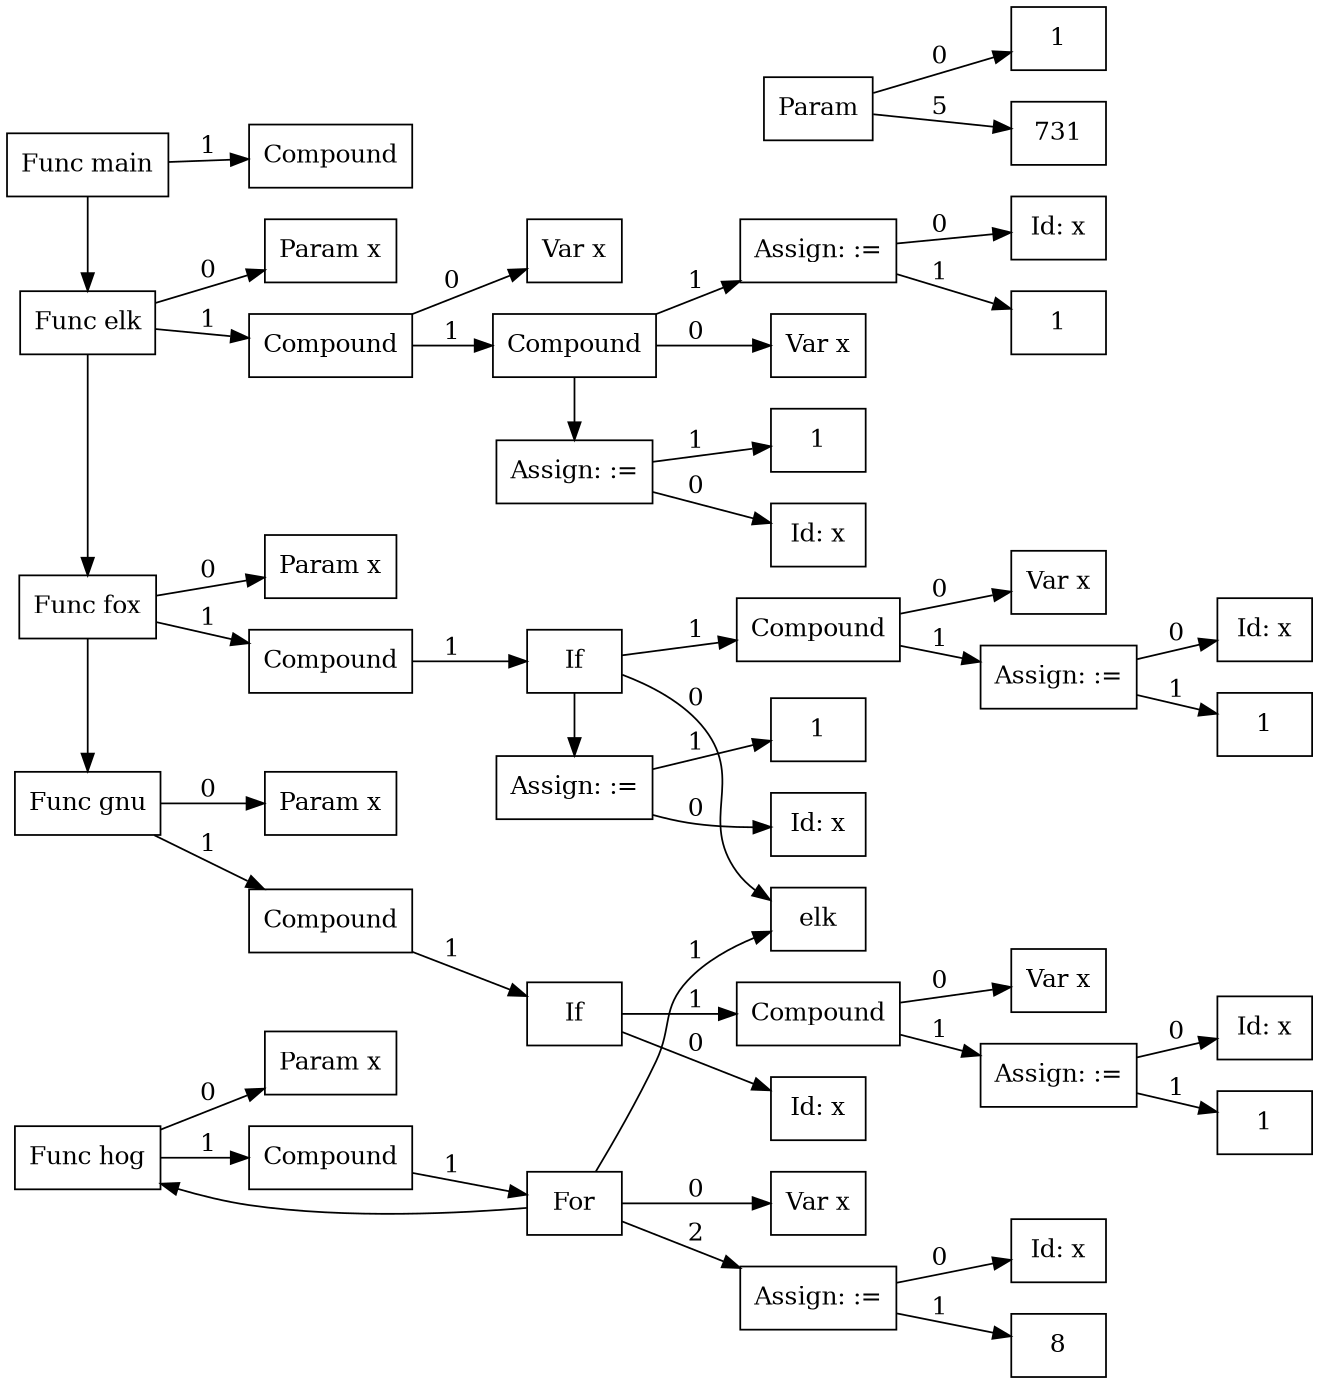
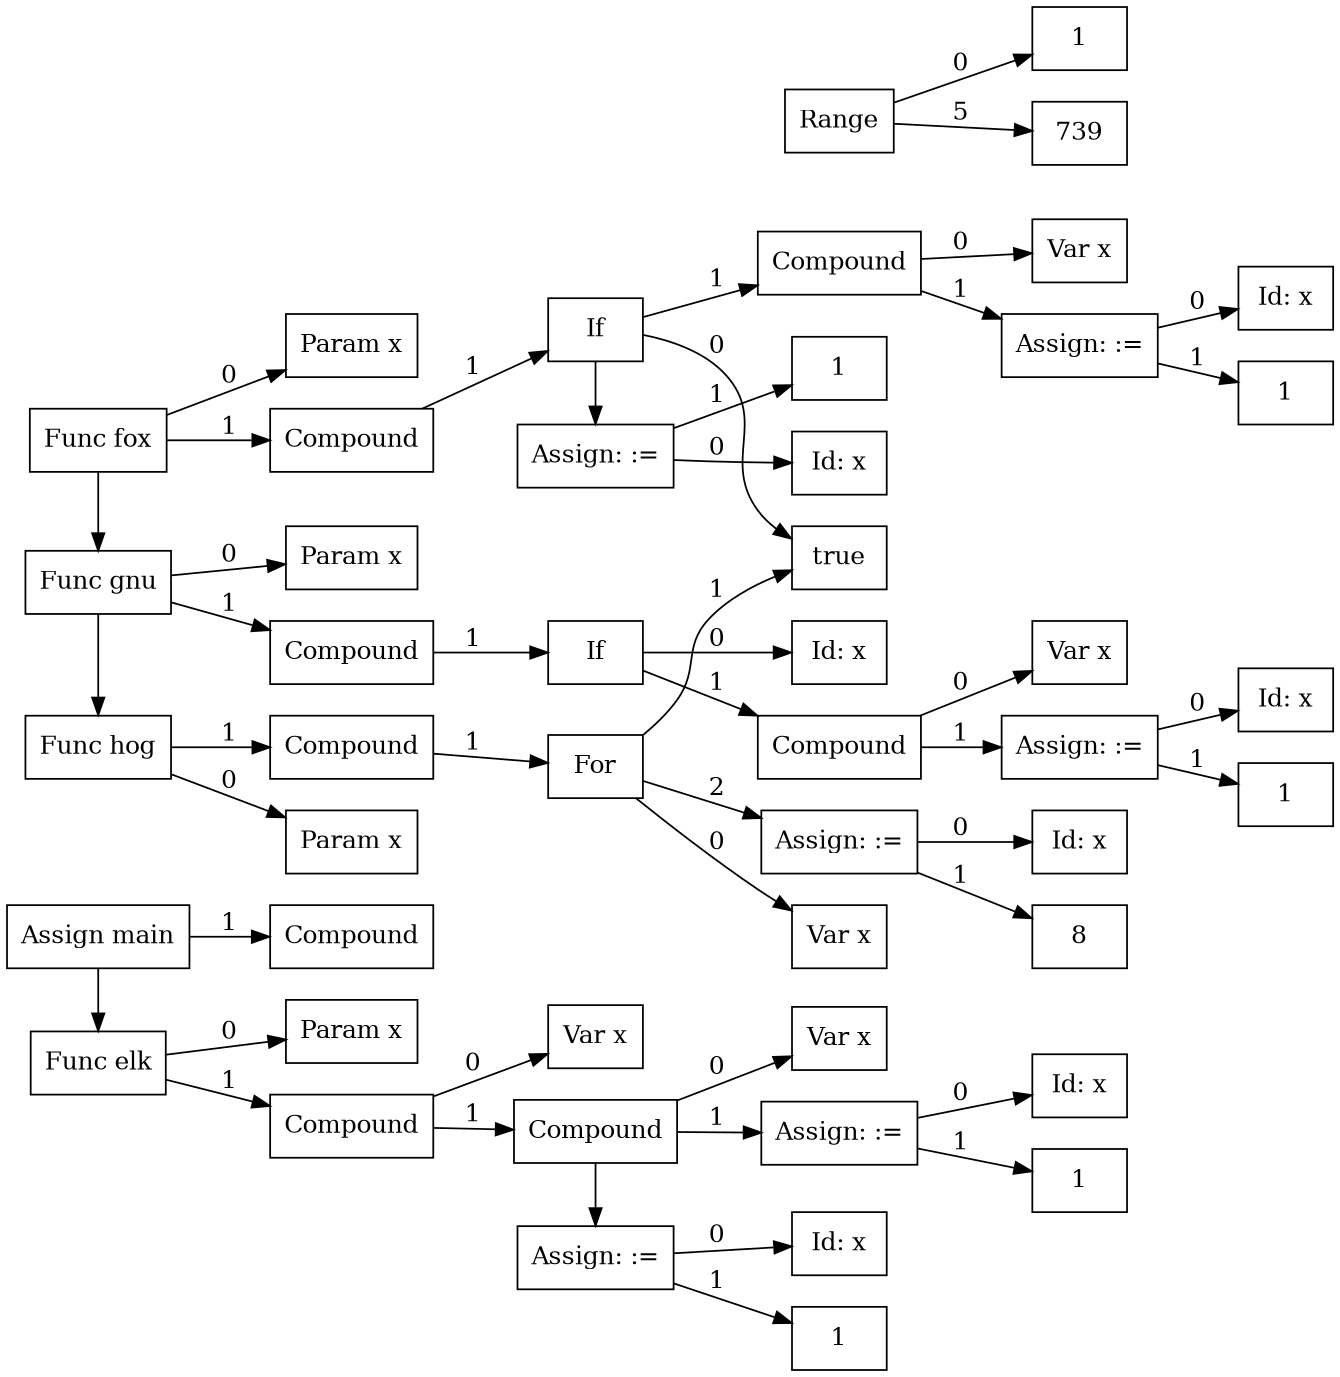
  digraph {
    rankdir=LR
    node [shape=box]
-   n1 [label="Func main"]
+   n1 [label="Assign main"]
    n2 [label=Compound]
    n3 [label="Func elk"]
    n4 [label="Func fox"]
    n5 [label="Func gnu"]
    n6 [label="Func hog"]
    n7 [label="Param x"]
    n8 [label=Compound]
    n9 [label="Var x"]
    n10 [label=Compound]
    n11 [label="Var x"]
    n12 [label="Assign: :="]
    n13 [label="Id: x"]
    n14 [label=1]
    n15 [label="Assign: :="]
    n16 [label="Id: x"]
    n17 [label=1]
    n18 [label="Param x"]
    n19 [label=Compound]
    n20 [label=If]
-   n21 [label=elk]
+   n21 [label=true]
    n22 [label=Compound]
    n23 [label="Param x"]
    n24 [label=Compound]
    n25 [label="Var x"]
    n26 [label="Assign: :="]
    n27 [label="Var x"]
    n28 [label="Assign: :="]
    n29 [label="Id: x"]
    n30 [label=1]
    n31 [label="Assign: :="]
    n32 [label="Id: x"]
    n33 [label=1]
    n34 [label=If]
    n35 [label="Id: x"]
    n36 [label=Compound]
    n37 [label="Id: x"]
    n38 [label=1]
    n39 [label="Param x"]
    n40 [label=Compound]
    n41 [label=For]
    n42 [label="Var x"]
-   n43 [label=Param]
+   n43 [label=Range]
    n44 [label="Assign: :="]
    n45 [label=1]
-   n46 [label=731]
+   n46 [label=739]
    n47 [label="Id: x"]
    n48 [label=8]
    subgraph sub_1 {
      n1
      n2
    }
    subgraph sub_2 {
      ordering=out
      rank=same
      n2
    }
    subgraph sub_3 {
      rank=same
      n1
      n3
      n4
      n5
      n6
    }
    subgraph sub_4 {
      n1
      n3
      n4
      n5
      n6
    }
    subgraph sub_5 {
      ordering=out
      rank=same
      n7
      n8
    }
    subgraph sub_6 {
      n3
      n7
      n8
    }
    subgraph sub_7 {
      ordering=out
      rank=same
      n9
      n10
    }
    subgraph sub_8 {
      n8
      n9
      n10
    }
    subgraph sub_9 {
      ordering=out
      rank=same
      n11
      n12
    }
    subgraph sub_10 {
      n10
      n11
      n12
    }
    subgraph sub_11 {
      ordering=out
      rank=same
      n13
      n14
    }
    subgraph sub_12 {
      n12
      n13
      n14
    }
    subgraph sub_13 {
      rank=same
      n10
      n15
    }
    subgraph sub_14 {
      n10
      n15
    }
    subgraph sub_15 {
      ordering=out
      rank=same
      n16
      n17
    }
    subgraph sub_16 {
      n15
      n16
      n17
    }
    subgraph sub_17 {
      ordering=out
      rank=same
      n18
      n19
    }
    subgraph sub_18 {
      n4
      n18
      n19
    }
    subgraph sub_19 {
      ordering=out
      rank=same
      n20
    }
    subgraph sub_20 {
      n19
      n20
    }
    subgraph sub_21 {
      ordering=out
      rank=same
      n21
      n22
    }
    subgraph sub_22 {
      n5
      n23
      n24
    }
    subgraph sub_23 {
      n20
      n21
      n22
    }
    subgraph sub_24 {
      ordering=out
      rank=same
      n25
      n26
    }
    subgraph sub_25 {
      ordering=out
      rank=same
      n27
      n28
    }
    subgraph sub_26 {
      n22
      n25
      n26
    }
    subgraph sub_27 {
      ordering=out
      rank=same
      n29
      n30
    }
    subgraph sub_28 {
      n26
      n29
      n30
    }
    subgraph sub_29 {
      rank=same
      n20
      n31
    }
    subgraph sub_30 {
      n20
      n31
    }
    subgraph sub_31 {
      ordering=out
      rank=same
      n32
      n33
    }
    subgraph sub_32 {
      n31
      n32
      n33
    }
    subgraph sub_33 {
      ordering=out
      rank=same
      n23
      n24
    }
    subgraph sub_34 {
      ordering=out
      rank=same
      n34
    }
    subgraph sub_35 {
      n24
      n34
    }
    subgraph sub_36 {
      ordering=out
      rank=same
      n35
      n36
    }
    subgraph sub_37 {
      n34
      n35
      n36
    }
    subgraph sub_38 {
      n27
      n28
      n36
    }
    subgraph sub_39 {
      ordering=out
      rank=same
      n37
      n38
    }
    subgraph sub_40 {
      n28
      n37
      n38
    }
    subgraph sub_41 {
      ordering=out
      rank=same
      n39
      n40
    }
    subgraph sub_42 {
      n6
      n39
      n40
    }
    subgraph sub_43 {
      ordering=out
      rank=same
      n41
    }
    subgraph sub_44 {
      n40
      n41
    }
    subgraph sub_45 {
      ordering=out
      rank=same
      n42
      n43
      n44
    }
    subgraph sub_46 {
      n41
      n42
      n43
      n44
    }
    subgraph sub_47 {
      ordering=out
      rank=same
      n45
      n46
    }
    subgraph sub_48 {
      n43
      n45
      n46
    }
    subgraph sub_49 {
      ordering=out
      rank=same
      n47
      n48
    }
    subgraph sub_50 {
      n44
      n47
      n48
    }
    n1 -> n2 [label=1]
    n1 -> n3
-   n3 -> n4
    n3 -> n7 [label=0]
    n3 -> n8 [label=1]
    n4 -> n5
    n4 -> n18 [label=0]
    n4 -> n19 [label=1]
-   n41 -> n6
+   n5 -> n6
    n5 -> n23 [label=0]
    n5 -> n24 [label=1]
    n6 -> n39 [label=0]
    n6 -> n40 [label=1]
    n8 -> n9 [label=0]
    n8 -> n10 [label=1]
    n10 -> n11 [label=0]
    n10 -> n12 [label=1]
    n10 -> n15
    n12 -> n13 [label=0]
    n12 -> n14 [label=1]
    n15 -> n16 [label=0]
    n15 -> n17 [label=1]
    n19 -> n20 [label=1]
    n20 -> n21 [label=0]
    n20 -> n22 [label=1]
    n20 -> n31
    n22 -> n25 [label=0]
    n22 -> n26 [label=1]
    n24 -> n34 [label=1]
    n26 -> n29 [label=0]
    n26 -> n30 [label=1]
    n28 -> n37 [label=0]
    n28 -> n38 [label=1]
    n31 -> n32 [label=0]
    n31 -> n33 [label=1]
    n34 -> n35 [label=0]
    n34 -> n36 [label=1]
    n36 -> n27 [label=0]
    n36 -> n28 [label=1]
    n40 -> n41 [label=1]
    n41 -> n21 [label=1]
    n41 -> n42 [label=0]
    n41 -> n44 [label=2]
    n43 -> n45 [label=0]
    n43 -> n46 [label=5]
    n44 -> n47 [label=0]
    n44 -> n48 [label=1]
  }
